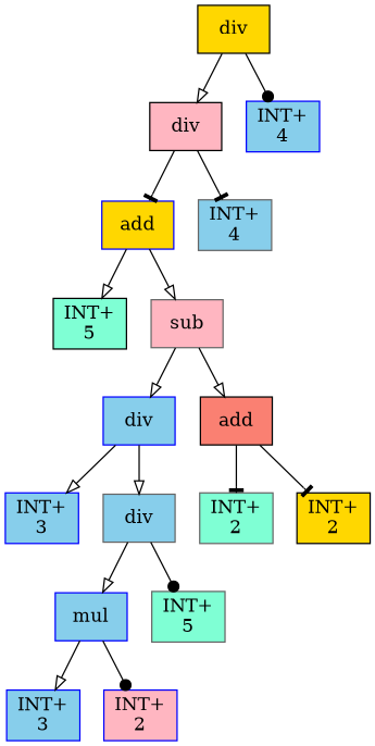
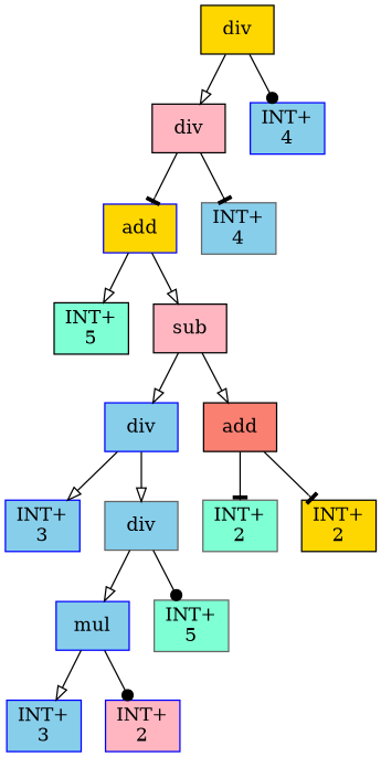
  digraph {
    node [shape=box style=filled fillcolor=skyblue color=blue]
    edge [arrowhead=onormal]
    n1 [label=div fillcolor=gold color=black]
    n2 [label=div fillcolor=lightpink color=black]
    n3 [label="INT+\n4"]
    n4 [label=add fillcolor=gold]
    n5 [label="INT+\n4" color=gray40]
    n6 [label="INT+\n5" fillcolor=aquamarine color=black]
-   n7 [label=sub fillcolor=lightpink color=gray40]
+   n7 [label=sub fillcolor=lightpink color=black]
    n8 [label=div]
    n9 [label=add fillcolor=salmon color=black]
    n10 [label="INT+\n3"]
    n11 [label=div color=gray40]
    n12 [label=mul]
    n13 [label="INT+\n5" fillcolor=aquamarine color=gray40]
    n14 [label="INT+\n3"]
    n15 [label="INT+\n2" fillcolor=lightpink]
    n16 [label="INT+\n2" fillcolor=aquamarine color=gray40]
    n17 [label="INT+\n2" fillcolor=gold color=black]
    n1 -> n2
    n1 -> n3 [arrowhead=dot]
    n2 -> n4 [arrowhead=tee]
    n2 -> n5 [arrowhead=tee]
    n4 -> n6
    n4 -> n7
    n7 -> n8
    n7 -> n9
    n8 -> n10
    n8 -> n11
    n9 -> n16 [arrowhead=tee]
    n9 -> n17 [arrowhead=tee]
    n11 -> n12
    n11 -> n13 [arrowhead=dot]
    n12 -> n14
    n12 -> n15 [arrowhead=dot]
  }
